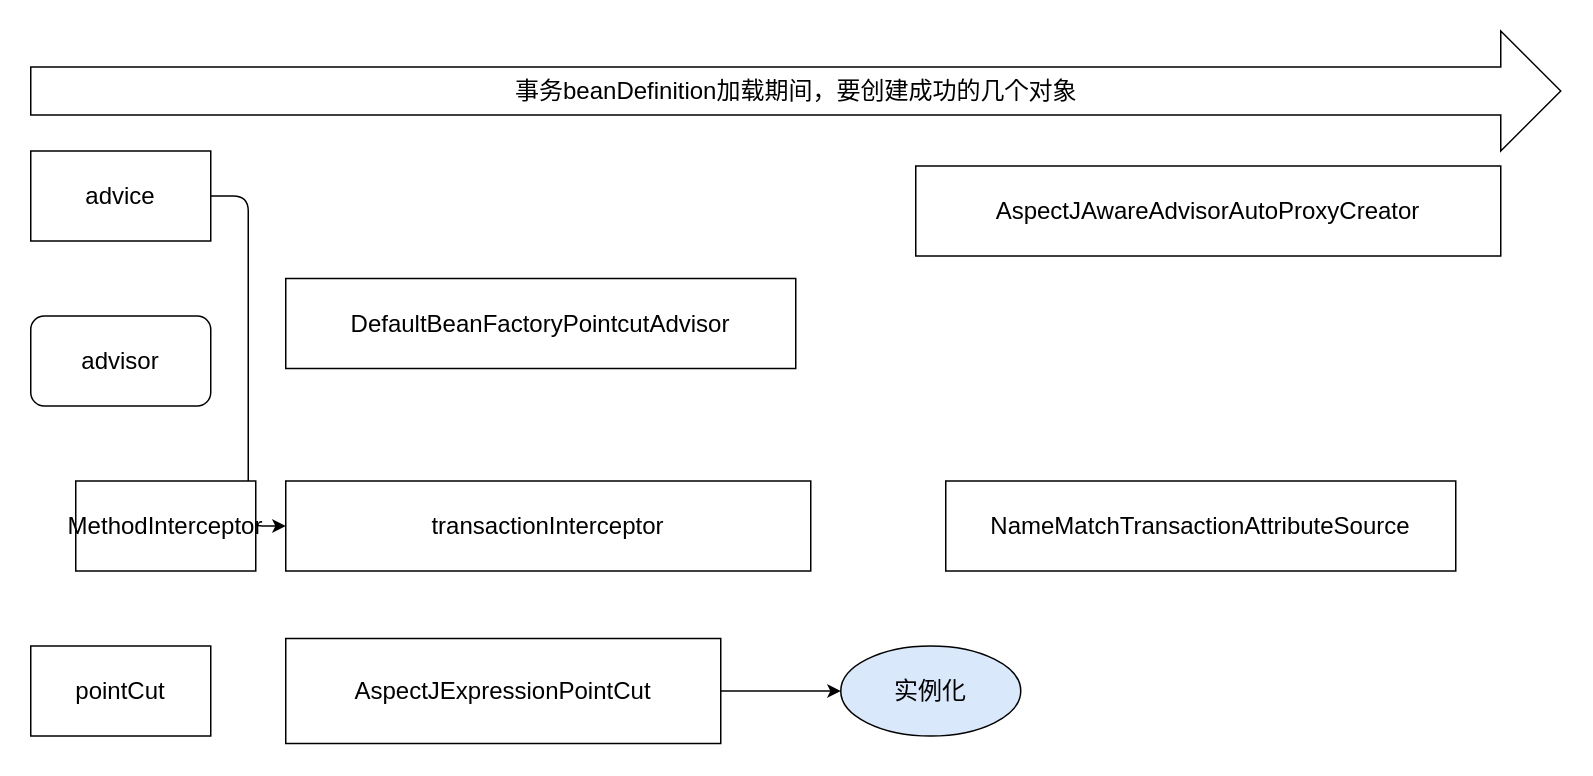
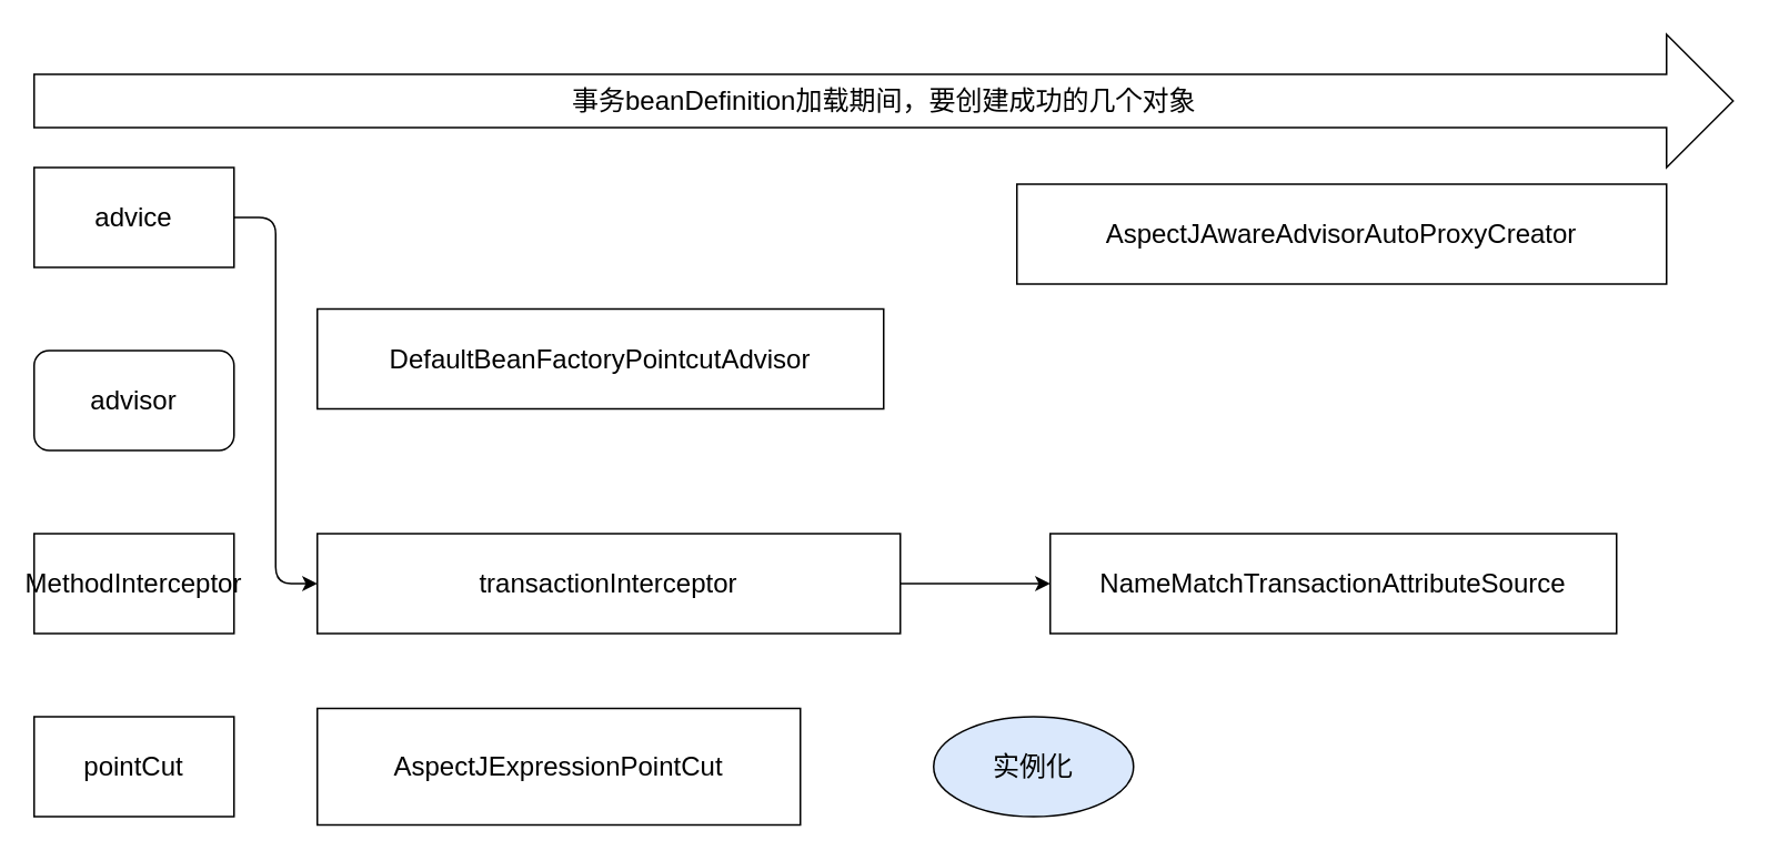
  <mxCell id="0" />
  <mxCell id="1" parent="0" />
  <mxCell id="2" style="edgeStyle=elbowEdgeStyle;html=1;exitX=1;exitY=0.5;exitDx=0;exitDy=0;entryX=0;entryY=0.5;entryDx=0;entryDy=0;fontSize=16;labelBackgroundColor=none;" edge="1" parent="1" source="3" target="12"><mxGeometry relative="1" as="geometry" /></mxCell>
  <mxCell id="3" value="advice" style="whiteSpace=wrap;html=1;fontSize=16;" vertex="1" parent="1"><mxGeometry x="20" y="100" width="120" height="60" as="geometry" /></mxCell>
  <mxCell id="4" value="advisor" style="whiteSpace=wrap;html=1;fontSize=16;rounded=1;" vertex="1" parent="1"><mxGeometry x="20" y="210" width="120" height="60" as="geometry" /></mxCell>
- <mxCell id="5" value="MethodInterceptor" style="whiteSpace=wrap;html=1;fontSize=16;" vertex="1" parent="1"><mxGeometry x="50" y="320" width="120" height="60" as="geometry" /></mxCell>
+ <mxCell id="5" value="MethodInterceptor" style="whiteSpace=wrap;html=1;fontSize=16;" vertex="1" parent="1"><mxGeometry x="20" y="320" width="120" height="60" as="geometry" /></mxCell>
  <mxCell id="6" value="pointCut" style="whiteSpace=wrap;html=1;fontSize=16;" vertex="1" parent="1"><mxGeometry x="20" y="430" width="120" height="60" as="geometry" /></mxCell>
  <mxCell id="7" value="DefaultBeanFactoryPointcutAdvisor" style="whiteSpace=wrap;html=1;fontSize=16;" vertex="1" parent="1"><mxGeometry x="190" y="185" width="340" height="60" as="geometry" /></mxCell>
- <mxCell id="8" value="" style="edgeStyle=none;html=1;fontSize=16;" edge="1" parent="1" source="9" target="10"><mxGeometry relative="1" as="geometry" /></mxCell>
  <mxCell id="9" value="AspectJExpressionPointCut" style="whiteSpace=wrap;html=1;fontSize=16;" vertex="1" parent="1"><mxGeometry x="190" y="425" width="290" height="70" as="geometry" /></mxCell>
  <mxCell id="10" value="实例化" style="ellipse;whiteSpace=wrap;html=1;fontSize=16;fillColor=#dae8fc;" vertex="1" parent="1"><mxGeometry x="560" y="430" width="120" height="60" as="geometry" /></mxCell>
+ <mxCell id="11" value="" style="edgeStyle=none;html=1;fontSize=16;" edge="1" parent="1" source="12" target="13"><mxGeometry relative="1" as="geometry" /></mxCell>
  <mxCell id="12" value="transactionInterceptor" style="whiteSpace=wrap;html=1;fontSize=16;" vertex="1" parent="1"><mxGeometry x="190" y="320" width="350" height="60" as="geometry" /></mxCell>
  <mxCell id="13" value="NameMatchTransactionAttributeSource" style="whiteSpace=wrap;html=1;fontSize=16;" vertex="1" parent="1"><mxGeometry x="630" y="320" width="340" height="60" as="geometry" /></mxCell>
  <mxCell id="14" value="AspectJAwareAdvisorAutoProxyCreator" style="whiteSpace=wrap;html=1;fontSize=16;" vertex="1" parent="1"><mxGeometry x="610" y="110" width="390" height="60" as="geometry" /></mxCell>
  <mxCell id="15" value="事务beanDefinition加载期间，要创建成功的几个对象" style="html=1;shadow=0;dashed=0;align=center;verticalAlign=middle;shape=mxgraph.arrows2.arrow;dy=0.6;dx=40;notch=0;fontSize=16;" vertex="1" parent="1"><mxGeometry x="20" y="20" width="1020" height="80" as="geometry" /></mxCell>
